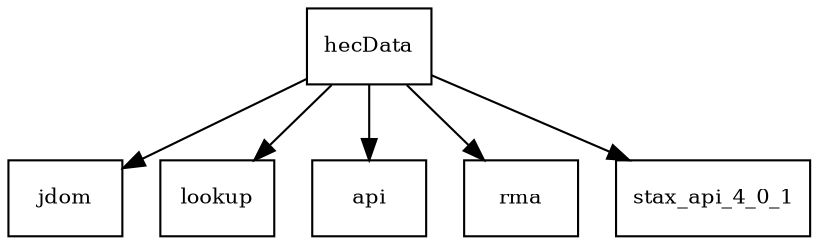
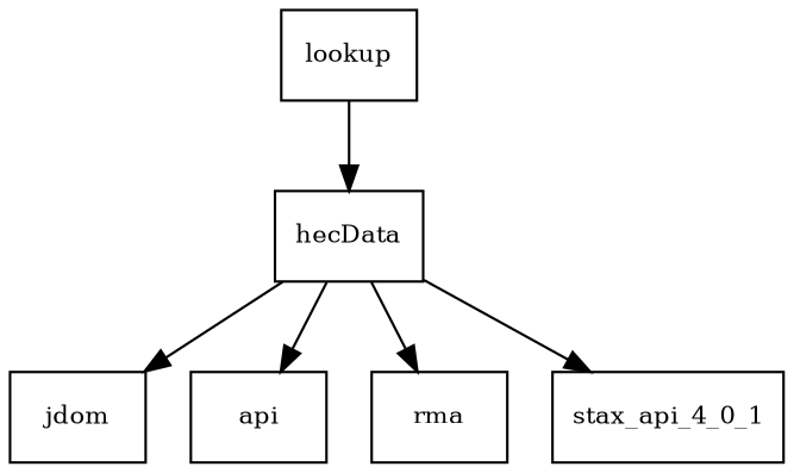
  digraph {
    node [fontsize=10.0 shape=box]
    hecData
    jdom
    lookup
    n4 [label=api]
    rma
    n6 [label=stax_api_4_0_1]
    hecData -> jdom
-   hecData -> lookup
+   lookup -> hecData
    hecData -> n4
    hecData -> rma
    hecData -> n6
  }
